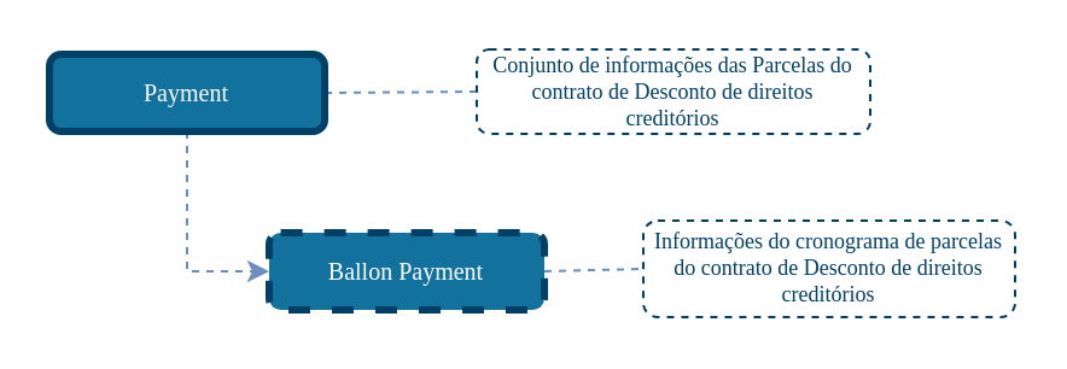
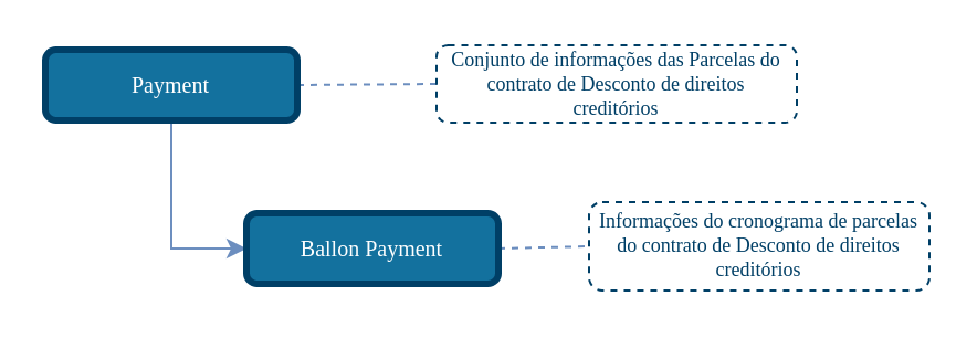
  <mxCell id="0" />
  <mxCell id="1" parent="0" />
  <mxCell id="2" style="edgeStyle=none;rounded=1;orthogonalLoop=1;jettySize=auto;html=1;entryX=0;entryY=0.5;entryDx=0;entryDy=0;dashed=1;endArrow=none;endFill=0;endSize=6;strokeColor=#6C8EBF;exitX=1;exitY=0.5;exitDx=0;exitDy=0;" parent="1" source="7" target="3" edge="1"><mxGeometry relative="1" as="geometry"><mxPoint x="240" y="217" as="sourcePoint" /><mxPoint x="421" y="120" as="targetPoint" /></mxGeometry></mxCell>
  <mxCell id="3" value="&lt;font style=&quot;font-size: 9px&quot;&gt;Conjunto de informações das Parcelas do contrato de Desconto de direitos creditórios&lt;/font&gt;" style="rounded=1;whiteSpace=wrap;html=1;shadow=0;comic=0;strokeColor=#003F66;strokeWidth=1;fillColor=#ffffff;fontFamily=Verdana;fontSize=9;fontColor=#003F66;dashed=1;spacingLeft=5;spacing=0;spacingRight=5;spacingBottom=5;spacingTop=5;align=center;verticalAlign=middle;gradientColor=#ffffff;" parent="1" vertex="1"><mxGeometry x="197" y="20" width="163" height="35" as="geometry" /></mxCell>
  <mxCell id="4" style="edgeStyle=none;rounded=1;orthogonalLoop=1;jettySize=auto;html=1;entryX=0;entryY=0.5;entryDx=0;entryDy=0;dashed=1;endArrow=none;endFill=0;endSize=6;strokeColor=#6C8EBF;exitX=1;exitY=0.5;exitDx=0;exitDy=0;" parent="1" source="8" target="5" edge="1"><mxGeometry relative="1" as="geometry"><mxPoint x="240" y="135" as="sourcePoint" /><mxPoint x="421" y="38" as="targetPoint" /></mxGeometry></mxCell>
  <mxCell id="5" value="&lt;font style=&quot;font-size: 9px&quot;&gt;Informações do cronograma de parcelas do contrato de Desconto de direitos creditórios&lt;/font&gt;" style="rounded=1;whiteSpace=wrap;html=1;shadow=0;comic=0;strokeColor=#003F66;strokeWidth=1;fillColor=#ffffff;fontFamily=Verdana;fontSize=9;fontColor=#003F66;dashed=1;spacingLeft=5;spacing=0;spacingRight=5;spacingBottom=5;spacingTop=5;align=center;verticalAlign=middle;gradientColor=#ffffff;" parent="1" vertex="1"><mxGeometry x="266" y="91" width="154" height="40" as="geometry" /></mxCell>
- <mxCell id="6" style="edgeStyle=orthogonalEdgeStyle;rounded=0;orthogonalLoop=1;jettySize=auto;html=1;exitX=0.5;exitY=1;exitDx=0;exitDy=0;entryX=0;entryY=0.5;entryDx=0;entryDy=0;strokeColor=#6C8EBF;endArrow=classic;endFill=1;dashed=1;" parent="1" source="7" target="8" edge="1"><mxGeometry relative="1" as="geometry"><mxPoint x="68" y="60" as="sourcePoint" /><mxPoint x="21" y="54" as="targetPoint" /></mxGeometry></mxCell>
+ <mxCell id="6" style="edgeStyle=orthogonalEdgeStyle;rounded=0;orthogonalLoop=1;jettySize=auto;html=1;exitX=0.5;exitY=1;exitDx=0;exitDy=0;entryX=0;entryY=0.5;entryDx=0;entryDy=0;strokeColor=#6C8EBF;endArrow=classic;endFill=1;" parent="1" source="7" target="8" edge="1"><mxGeometry relative="1" as="geometry"><mxPoint x="68" y="60" as="sourcePoint" /><mxPoint x="21" y="54" as="targetPoint" /></mxGeometry></mxCell>
  <mxCell id="7" value="Payment" style="rounded=1;whiteSpace=wrap;html=1;comic=0;shadow=0;backgroundOutline=0;snapToPoint=0;fixDash=0;strokeWidth=3;fontFamily=Verdana;fontStyle=0;labelBackgroundColor=none;labelBorderColor=none;fontSize=10;fillColor=#13719E;strokeColor=#003F66;fontColor=#ffffff;" parent="1" vertex="1"><mxGeometry x="20" y="22" width="114" height="32" as="geometry" /></mxCell>
- <mxCell id="8" value="Ballon Payment" style="rounded=1;whiteSpace=wrap;html=1;comic=0;shadow=0;backgroundOutline=0;snapToPoint=0;fixDash=0;strokeWidth=3;fontFamily=Verdana;fontStyle=0;labelBackgroundColor=none;labelBorderColor=none;fontSize=10;fillColor=#13719E;strokeColor=#003F66;fontColor=#ffffff;dashed=1;" parent="1" vertex="1"><mxGeometry x="111" y="96" width="114" height="32" as="geometry" /></mxCell>
+ <mxCell id="8" value="Ballon Payment" style="rounded=1;whiteSpace=wrap;html=1;comic=0;shadow=0;backgroundOutline=0;snapToPoint=0;fixDash=0;strokeWidth=3;fontFamily=Verdana;fontStyle=0;labelBackgroundColor=none;labelBorderColor=none;fontSize=10;fillColor=#13719E;strokeColor=#003F66;fontColor=#ffffff;" parent="1" vertex="1"><mxGeometry x="111" y="96" width="114" height="32" as="geometry" /></mxCell>
